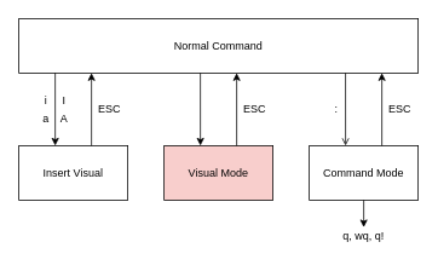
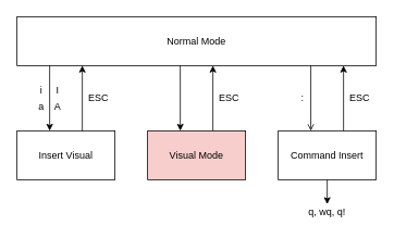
  <mxCell id="0" />
  <mxCell id="1" parent="0" />
- <mxCell id="2" value="Normal Command" style="rounded=0;whiteSpace=wrap;html=1;" parent="1" vertex="1"><mxGeometry x="20" y="20" width="440" height="60" as="geometry" /></mxCell>
+ <mxCell id="2" value="Normal Mode" style="rounded=0;whiteSpace=wrap;html=1;" parent="1" vertex="1"><mxGeometry x="20" y="20" width="440" height="60" as="geometry" /></mxCell>
  <mxCell id="3" value="Insert Visual" style="rounded=0;whiteSpace=wrap;html=1;" parent="1" vertex="1"><mxGeometry x="20" y="160" width="120" height="60" as="geometry" /></mxCell>
  <mxCell id="4" value="Visual Mode" style="rounded=0;whiteSpace=wrap;html=1;fillColor=#f8cecc;" parent="1" vertex="1"><mxGeometry x="180" y="160" width="120" height="60" as="geometry" /></mxCell>
- <mxCell id="5" value="Command Mode" style="rounded=0;whiteSpace=wrap;html=1;" parent="1" vertex="1"><mxGeometry x="340" y="160" width="120" height="60" as="geometry" /></mxCell>
+ <mxCell id="5" value="Command Insert" style="rounded=0;whiteSpace=wrap;html=1;" parent="1" vertex="1"><mxGeometry x="340" y="160" width="120" height="60" as="geometry" /></mxCell>
  <mxCell id="6" value="" style="endArrow=open;html=1;entryX=0.333;entryY=0;entryDx=0;entryDy=0;entryPerimeter=0;exitX=0.818;exitY=1;exitDx=0;exitDy=0;exitPerimeter=0;" parent="1" source="2" target="5" edge="1"><mxGeometry width="50" height="50" relative="1" as="geometry"><mxPoint x="280" y="140" as="sourcePoint" /><mxPoint x="330" y="90" as="targetPoint" /></mxGeometry></mxCell>
  <mxCell id="7" value="" style="endArrow=classic;html=1;entryX=0.333;entryY=0;entryDx=0;entryDy=0;entryPerimeter=0;exitX=0.818;exitY=1;exitDx=0;exitDy=0;exitPerimeter=0;" parent="1" edge="1"><mxGeometry width="50" height="50" relative="1" as="geometry"><mxPoint x="220" y="80" as="sourcePoint" /><mxPoint x="220.04" y="160" as="targetPoint" /></mxGeometry></mxCell>
  <mxCell id="8" value="" style="endArrow=classic;html=1;entryX=0.333;entryY=0;entryDx=0;entryDy=0;entryPerimeter=0;exitX=0.818;exitY=1;exitDx=0;exitDy=0;exitPerimeter=0;" parent="1" edge="1"><mxGeometry width="50" height="50" relative="1" as="geometry"><mxPoint x="60" y="80" as="sourcePoint" /><mxPoint x="60.04" y="160" as="targetPoint" /></mxGeometry></mxCell>
  <mxCell id="9" value="" style="endArrow=classic;html=1;" parent="1" edge="1"><mxGeometry width="50" height="50" relative="1" as="geometry"><mxPoint x="100" y="160" as="sourcePoint" /><mxPoint x="100" y="80" as="targetPoint" /></mxGeometry></mxCell>
  <mxCell id="10" value="" style="endArrow=classic;html=1;" parent="1" edge="1"><mxGeometry width="50" height="50" relative="1" as="geometry"><mxPoint x="260" y="160" as="sourcePoint" /><mxPoint x="260" y="80" as="targetPoint" /></mxGeometry></mxCell>
  <mxCell id="11" value="" style="endArrow=classic;html=1;" parent="1" edge="1"><mxGeometry width="50" height="50" relative="1" as="geometry"><mxPoint x="420" y="160" as="sourcePoint" /><mxPoint x="420" y="80" as="targetPoint" /></mxGeometry></mxCell>
  <mxCell id="12" value="ESC" style="text;html=1;strokeColor=none;fillColor=none;align=center;verticalAlign=middle;whiteSpace=wrap;rounded=0;" parent="1" vertex="1"><mxGeometry x="100" y="110" width="40" height="20" as="geometry" /></mxCell>
  <mxCell id="13" value="ESC" style="text;html=1;strokeColor=none;fillColor=none;align=center;verticalAlign=middle;whiteSpace=wrap;rounded=0;" parent="1" vertex="1"><mxGeometry x="260" y="110" width="40" height="20" as="geometry" /></mxCell>
  <mxCell id="14" value="ESC" style="text;html=1;strokeColor=none;fillColor=none;align=center;verticalAlign=middle;whiteSpace=wrap;rounded=0;" parent="1" vertex="1"><mxGeometry x="420" y="110" width="40" height="20" as="geometry" /></mxCell>
  <mxCell id="15" value="i" style="text;html=1;strokeColor=none;fillColor=none;align=center;verticalAlign=middle;whiteSpace=wrap;rounded=0;" parent="1" vertex="1"><mxGeometry x="40" y="100" width="20" height="20" as="geometry" /></mxCell>
  <mxCell id="16" value=":" style="text;html=1;strokeColor=none;fillColor=none;align=center;verticalAlign=middle;whiteSpace=wrap;rounded=0;" parent="1" vertex="1"><mxGeometry x="360" y="110" width="20" height="20" as="geometry" /></mxCell>
  <mxCell id="17" value="I" style="text;html=1;strokeColor=none;fillColor=none;align=center;verticalAlign=middle;whiteSpace=wrap;rounded=0;" vertex="1" parent="1"><mxGeometry x="60" y="100" width="20" height="20" as="geometry" /></mxCell>
  <mxCell id="18" value="a" style="text;html=1;strokeColor=none;fillColor=none;align=center;verticalAlign=middle;whiteSpace=wrap;rounded=0;" vertex="1" parent="1"><mxGeometry x="40" y="120" width="20" height="20" as="geometry" /></mxCell>
  <mxCell id="19" value="A" style="text;html=1;strokeColor=none;fillColor=none;align=center;verticalAlign=middle;whiteSpace=wrap;rounded=0;" vertex="1" parent="1"><mxGeometry x="60" y="120" width="20" height="20" as="geometry" /></mxCell>
  <mxCell id="20" value="" style="endArrow=classic;html=1;exitX=0.5;exitY=1;exitDx=0;exitDy=0;" edge="1" parent="1" source="5"><mxGeometry width="50" height="50" relative="1" as="geometry"><mxPoint x="300" y="330" as="sourcePoint" /><mxPoint x="400" y="250" as="targetPoint" /></mxGeometry></mxCell>
  <mxCell id="21" value="q, wq, q!" style="text;html=1;strokeColor=none;fillColor=none;align=center;verticalAlign=middle;whiteSpace=wrap;rounded=0;" vertex="1" parent="1"><mxGeometry x="370" y="250" width="60" height="20" as="geometry" /></mxCell>
